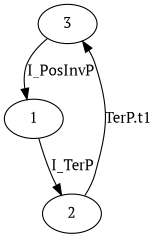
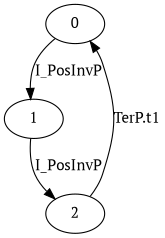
  digraph {
    fontname="PT Serif"
    node [fontname="PT Serif"]
    edge [fontname="PT Serif"]
-   0 [label=3]
+   0
    1
    2
    0 -> 1 [label=I_PosInvP]
-   1 -> 2 [label=I_TerP]
+   1 -> 2 [label=I_PosInvP]
    2 -> 0 [label="TerP.t1"]
  }
